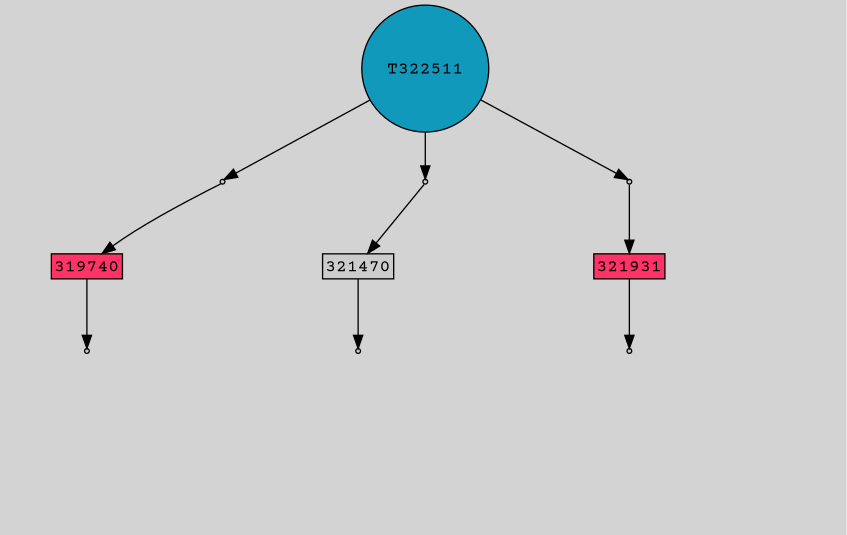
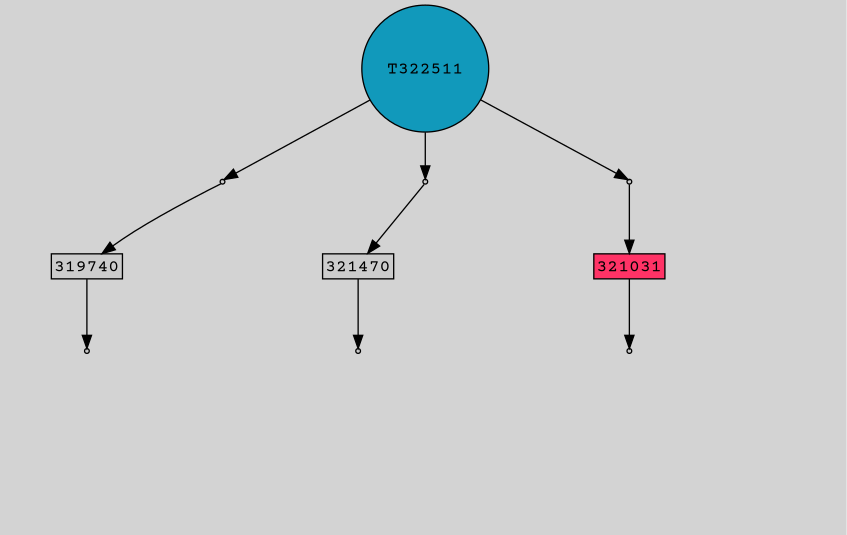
  digraph {
    bgcolor=lightgray
    fontname="Courier Prime"
    node [fillcolor="#cccccc" fontname="Courier Prime" shape=box style=filled]
    edge [fontname="Courier Prime"]
    T322511 [fillcolor="#1199bb" shape=circle]
    n2 [label=0 shape=point]
    n3 [label=0 shape=point]
    n4 [label=0 shape=point]
-   n5 [fillcolor="#ff3366" height=0 label=319740 margin=0.03 width=0]
+   n5 [height=0 label=319740 margin=0.03 width=0]
    n6 [label="5|5&1|4#0|6&#92;n5|0&0|5#0|4&#92;n13|0&0|0#0|8&#92;n" style=invis fillcolor=""]
    n7 [height=0 label=321470 margin=0.03 width=0]
    n8 [label="5|5&1|4#0|6&#92;n5|0&0|5#0|4&#92;n13|0&0|0#0|8&#92;n" style=invis fillcolor=""]
-   n9 [fillcolor="#ff3366" height=0 label=321931 margin=0.03 width=0]
+   n9 [fillcolor="#ff3366" height=0 label=321031 margin=0.03 width=0]
    n10 [label="5|5&1|5#0|6&#92;n5|0&0|5#0|4&#92;n13|0&0|0#0|8&#92;n" style=invis fillcolor=""]
    n11 [label=1 shape=point]
    n12 [label="0|4&1|7#1|1&#92;n8|2&0|4#1|7&#92;n12|2&0|2#1|9&#92;n12|0&1|2#1|2&#92;n11|0&0|8#0|10&#92;n9|0&0|0#1|9&#92;n" style=invis fillcolor=""]
    n13 [label=1 shape=point]
    n14 [label="12|0&1|2#1|2&#92;n9|0&0|0#1|3&#92;n" style=invis fillcolor=""]
    n15 [label=1 shape=point]
    n16 [label="0|4&1|7#1|1&#92;n8|2&0|4#1|7&#92;n12|2&0|2#1|9&#92;n12|0&1|2#1|2&#92;n11|0&0|8#0|10&#92;n" style=invis fillcolor=""]
    T322511 -> n2
    T322511 -> n3
    T322511 -> n4
    n2 -> n5
    n2 -> n6 [style=invis]
    n3 -> n7
    n3 -> n8 [style=invis]
    n4 -> n9
    n4 -> n10 [style=invis]
    n5 -> n11
    n7 -> n13
    n9 -> n15
    n11 -> n12 [style=invis]
    n13 -> n14 [style=invis]
    n15 -> n16 [style=invis]
  }
